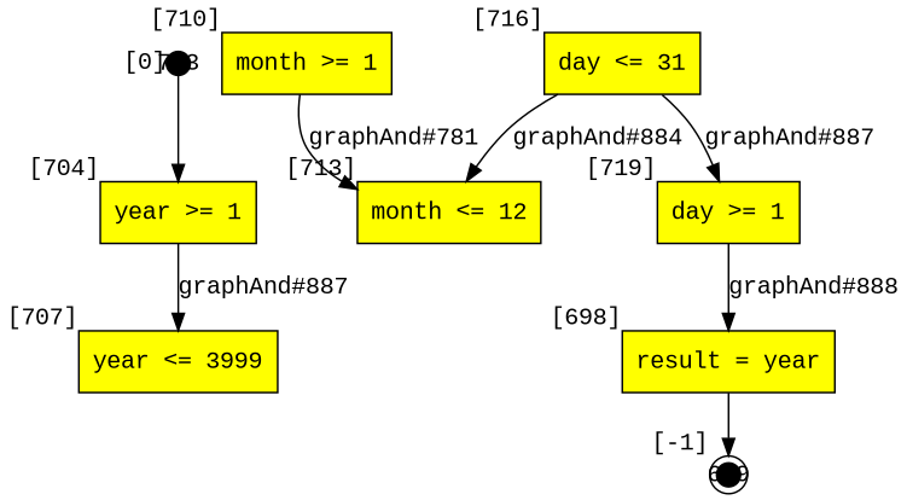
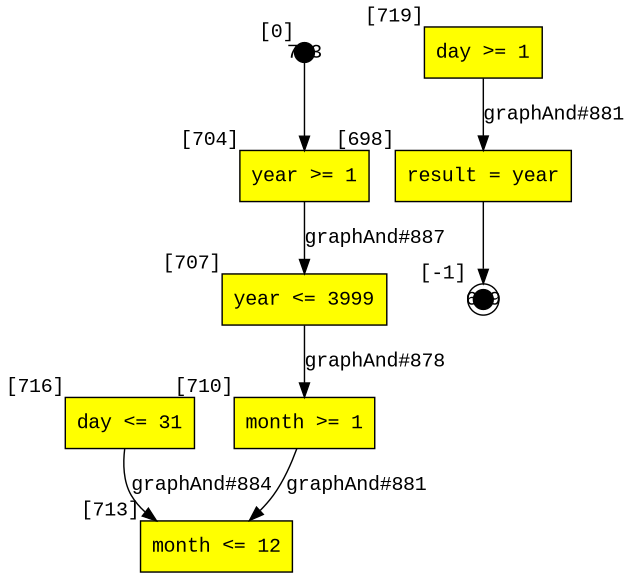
  digraph {
    fontname="Liberation Mono"
    node [fillcolor=yellow fontname="Liberation Mono" shape=box style=filled]
    edge [fontname="Liberation Mono"]
    n1 [label="year >= 1" xlabel="[704]"]
    n2 [label="year <= 3999" xlabel="[707]"]
    n3 [label="month >= 1" xlabel="[710]"]
    n4 [label="month <= 12" xlabel="[713]"]
    n5 [label="day <= 31" xlabel="[716]"]
    n6 [label="day >= 1" xlabel="[719]"]
    n7 [label="result = year" xlabel="[698]"]
    699 [fillcolor=black fixedsize=true height=.2 shape=doublecircle width=.2 xlabel="[-1]"]
    703 [fillcolor=black fixedsize=true height=.2 shape=circle width=.2 xlabel="[0]"]
    n1 -> n2 [label="graphAnd#887"]
-   n3 -> n4 [label="graphAnd#781"]
+   n2 -> n3 [label="graphAnd#878"]
+   n3 -> n4 [label="graphAnd#881"]
    n5 -> n4 [label="graphAnd#884"]
-   n5 -> n6 [label="graphAnd#887"]
-   n6 -> n7 [label="graphAnd#888"]
+   n6 -> n7 [label="graphAnd#881"]
    n7 -> 699
    703 -> n1
  }
